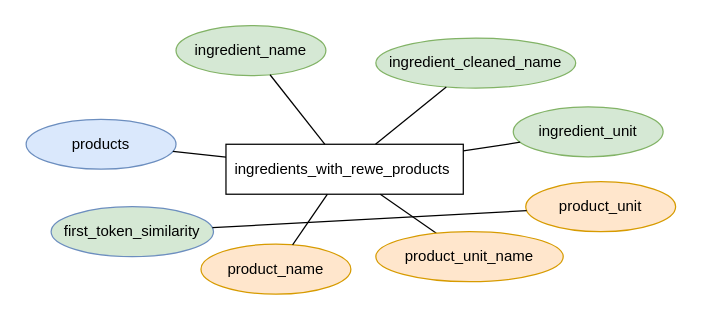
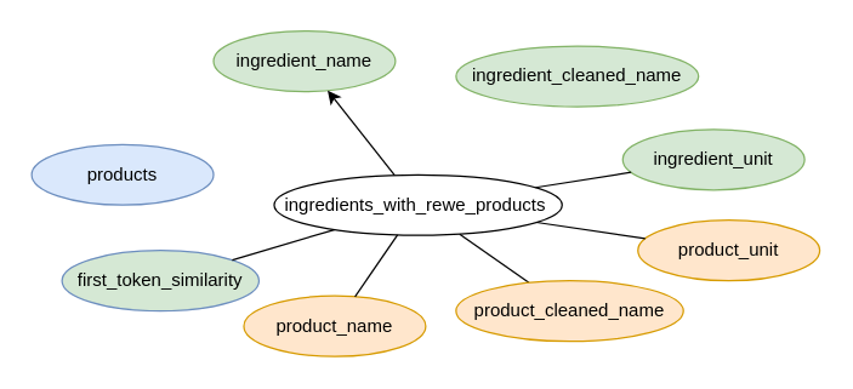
  <mxCell id="0" />
  <mxCell id="1" parent="0" />
- <mxCell id="2" value="ingredients_with_rewe_products&amp;nbsp;" style="rounded=0;whiteSpace=wrap;html=1;" parent="1" vertex="1"><mxGeometry x="180" y="115" width="190" height="40" as="geometry" /></mxCell>
+ <mxCell id="2" value="ingredients_with_rewe_products&amp;nbsp;" style="ellipse;whiteSpace=wrap;html=1;" parent="1" vertex="1"><mxGeometry x="180" y="115" width="190" height="40" as="geometry" /></mxCell>
  <mxCell id="3" value="ingredient_name" style="ellipse;whiteSpace=wrap;html=1;fillColor=#d5e8d4;strokeColor=#82b366;" parent="1" vertex="1"><mxGeometry x="140" y="20" width="120" height="40" as="geometry" /></mxCell>
  <mxCell id="4" value="ingredient_cleaned_name" style="ellipse;whiteSpace=wrap;html=1;fillColor=#d5e8d4;strokeColor=#82b366;" parent="1" vertex="1"><mxGeometry x="300" y="30" width="160" height="40" as="geometry" /></mxCell>
  <mxCell id="5" value="ingredient_unit" style="ellipse;whiteSpace=wrap;html=1;fillColor=#d5e8d4;strokeColor=#82b366;" parent="1" vertex="1"><mxGeometry x="410" y="85" width="120" height="40" as="geometry" /></mxCell>
  <mxCell id="6" value="product_name" style="ellipse;whiteSpace=wrap;html=1;fillColor=#ffe6cc;strokeColor=#d79b00;" parent="1" vertex="1"><mxGeometry x="160" y="195" width="120" height="40" as="geometry" /></mxCell>
  <mxCell id="7" value="product_unit" style="ellipse;whiteSpace=wrap;html=1;fillColor=#ffe6cc;strokeColor=#d79b00;" parent="1" vertex="1"><mxGeometry x="420" y="145" width="120" height="40" as="geometry" /></mxCell>
  <mxCell id="8" value="products" style="ellipse;whiteSpace=wrap;html=1;fillColor=#dae8fc;strokeColor=#6c8ebf;" parent="1" vertex="1"><mxGeometry x="20" y="95" width="120" height="40" as="geometry" /></mxCell>
  <mxCell id="9" value="first_token_similarity" style="ellipse;whiteSpace=wrap;html=1;fillColor=#d5e8d4;strokeColor=#6c8ebf;" parent="1" vertex="1"><mxGeometry x="40" y="165" width="130" height="40" as="geometry" /></mxCell>
- <mxCell id="10" value="" style="endArrow=none;html=1;" parent="1" source="9" target="7" edge="1"><mxGeometry width="50" height="50" relative="1" as="geometry"><mxPoint x="270" y="235" as="sourcePoint" /><mxPoint x="320" y="185" as="targetPoint" /></mxGeometry></mxCell>
- <mxCell id="11" value="" style="endArrow=none;html=1;rounded=1;strokeColor=default;" parent="1" source="8" target="2" edge="1"><mxGeometry width="50" height="50" relative="1" as="geometry"><mxPoint x="270" y="235" as="sourcePoint" /><mxPoint x="320" y="185" as="targetPoint" /></mxGeometry></mxCell>
+ <mxCell id="10" value="" style="endArrow=none;html=1;" parent="1" source="9" target="2" edge="1"><mxGeometry width="50" height="50" relative="1" as="geometry"><mxPoint x="270" y="235" as="sourcePoint" /><mxPoint x="320" y="185" as="targetPoint" /></mxGeometry></mxCell>
  <mxCell id="12" value="" style="endArrow=none;html=1;rounded=1;strokeColor=default;" parent="1" source="6" target="2" edge="1"><mxGeometry width="50" height="50" relative="1" as="geometry"><mxPoint x="270" y="235" as="sourcePoint" /><mxPoint x="320" y="185" as="targetPoint" /></mxGeometry></mxCell>
+ <mxCell id="13" value="" style="endArrow=none;html=1;rounded=1;strokeColor=default;" parent="1" source="7" target="2" edge="1"><mxGeometry width="50" height="50" relative="1" as="geometry"><mxPoint x="270" y="235" as="sourcePoint" /><mxPoint x="320" y="185" as="targetPoint" /></mxGeometry></mxCell>
  <mxCell id="14" value="" style="endArrow=none;html=1;rounded=1;strokeColor=default;" parent="1" source="2" target="5" edge="1"><mxGeometry width="50" height="50" relative="1" as="geometry"><mxPoint x="370" y="125" as="sourcePoint" /><mxPoint x="320" y="185" as="targetPoint" /></mxGeometry></mxCell>
- <mxCell id="15" value="" style="endArrow=none;html=1;rounded=1;strokeColor=default;" parent="1" source="2" target="3" edge="1"><mxGeometry width="50" height="50" relative="1" as="geometry"><mxPoint x="330" y="105" as="sourcePoint" /><mxPoint x="320" y="185" as="targetPoint" /></mxGeometry></mxCell>
- <mxCell id="16" value="" style="endArrow=none;html=1;rounded=1;strokeColor=default;" parent="1" source="2" target="4" edge="1"><mxGeometry width="50" height="50" relative="1" as="geometry"><mxPoint x="270" y="235" as="sourcePoint" /><mxPoint x="320" y="185" as="targetPoint" /></mxGeometry></mxCell>
+ <mxCell id="15" value="" style="endArrow=classic;html=1;rounded=1;strokeColor=default;" parent="1" source="2" target="3" edge="1"><mxGeometry width="50" height="50" relative="1" as="geometry"><mxPoint x="330" y="105" as="sourcePoint" /><mxPoint x="320" y="185" as="targetPoint" /></mxGeometry></mxCell>
  <mxCell id="17" style="rounded=0;orthogonalLoop=1;jettySize=auto;html=1;endArrow=none;endFill=0;" edge="1" parent="1" source="18" target="2"><mxGeometry relative="1" as="geometry" /></mxCell>
- <mxCell id="18" value="product_unit_name" style="ellipse;whiteSpace=wrap;html=1;fillColor=#ffe6cc;strokeColor=#d79b00;" vertex="1" parent="1"><mxGeometry x="300" y="185" width="150" height="40" as="geometry" /></mxCell>
+ <mxCell id="18" value="product_cleaned_name" style="ellipse;whiteSpace=wrap;html=1;fillColor=#ffe6cc;strokeColor=#d79b00;" vertex="1" parent="1"><mxGeometry x="300" y="185" width="150" height="40" as="geometry" /></mxCell>
